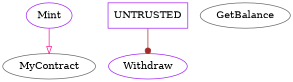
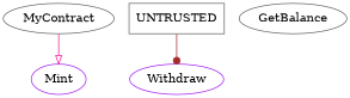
  strict digraph {
    node [color=gray40]
    Mint [color=purple]
    MyContract
    Withdraw [color=purple]
-   UNTRUSTED [color=purple shape=rectangle]
+   UNTRUSTED [shape=rectangle]
    GetBalance
-   Mint -> MyContract [arrowhead=onormal color=deeppink]
+   MyContract -> Mint [arrowhead=onormal color=deeppink]
    UNTRUSTED -> Withdraw [arrowhead=dot color=brown]
  }
